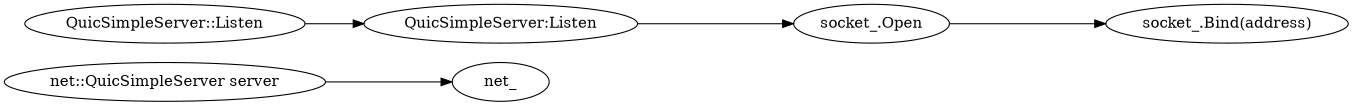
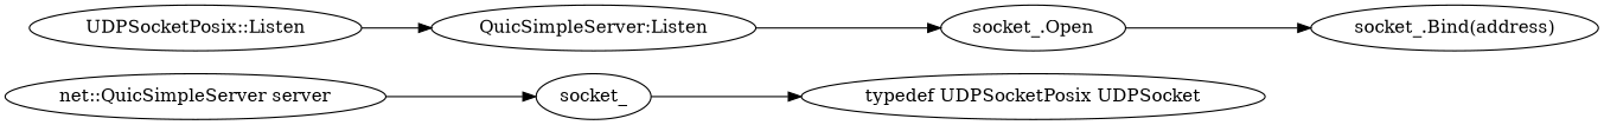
  digraph {
    rankdir=LR
    "net::QuicSimpleServer server"
-   socket_ [label=net_]
+   socket_
    n3 [label="QuicSimpleServer:Listen"]
-   "QuicSimpleServer::Listen"
+   "QuicSimpleServer::Listen" [label="UDPSocketPosix::Listen"]
    "socket_.Open"
    "socket_.Bind(address)"
+   "typedef UDPSocketPosix UDPSocket"
    "net::QuicSimpleServer server" -> socket_
+   socket_ -> "typedef UDPSocketPosix UDPSocket"
    n3 -> "socket_.Open"
    "QuicSimpleServer::Listen" -> n3
    "socket_.Open" -> "socket_.Bind(address)"
  }
